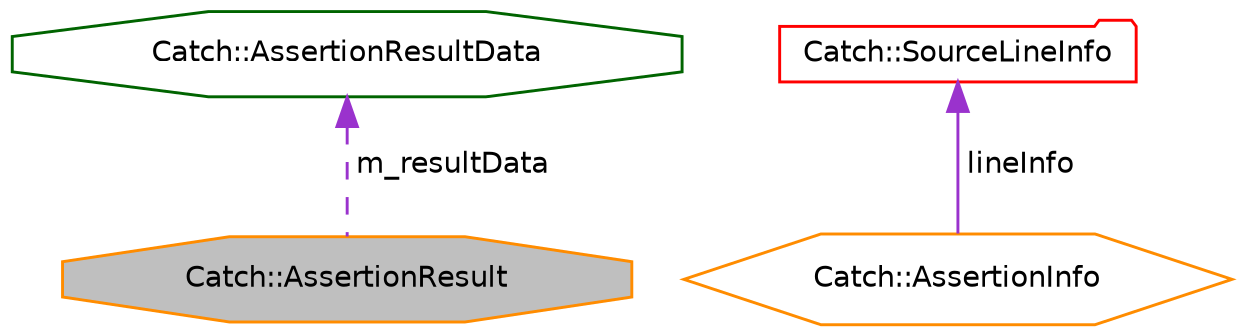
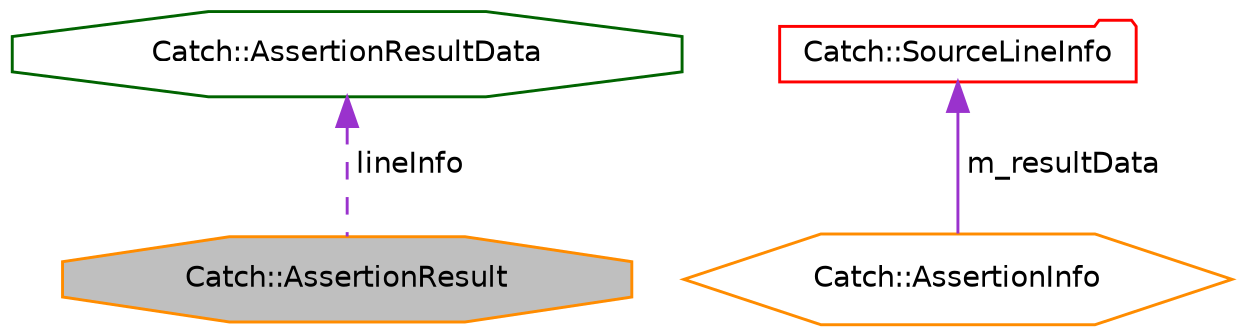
  digraph {
    node [color=darkorange fillcolor=white fontname=Helvetica fontsize=10 shape=octagon style=filled]
    edge [color=darkorchid3 dir=back fontname=Helvetica fontsize=10 labelfontname=Helvetica labelfontsize=10]
    n1 [fillcolor=grey75 fontcolor=black height=0.2 label="Catch::AssertionResult" width=0.4]
    n2 [color=darkgreen height=0.2 label="Catch::AssertionResultData" width=0.4]
    n3 [height=0.2 label="Catch::AssertionInfo" shape=hexagon width=0.4]
    n4 [color=red height=0.2 label="Catch::SourceLineInfo" shape=folder width=0.4]
-   n2 -> n1 [label=" m_resultData" style=dashed]
-   n4 -> n3 [label=" lineInfo" style=solid]
+   n2 -> n1 [label=" lineInfo" style=dashed]
+   n4 -> n3 [label=" m_resultData" style=solid]
  }
